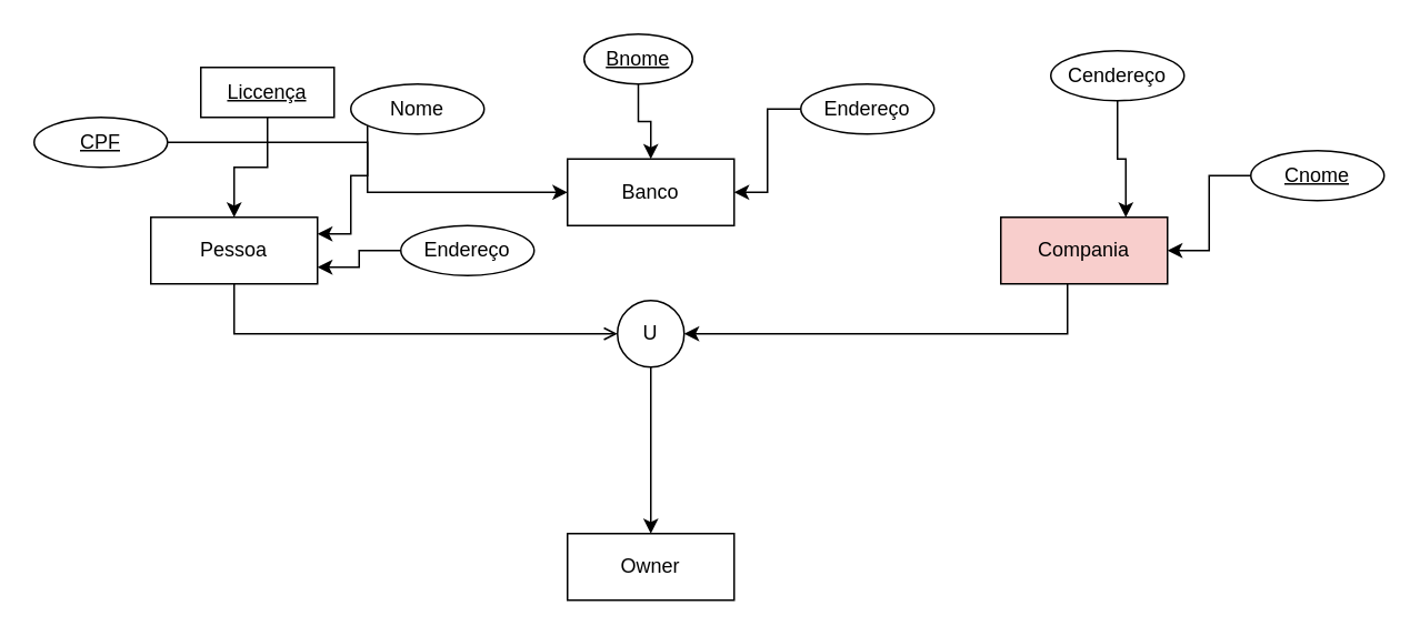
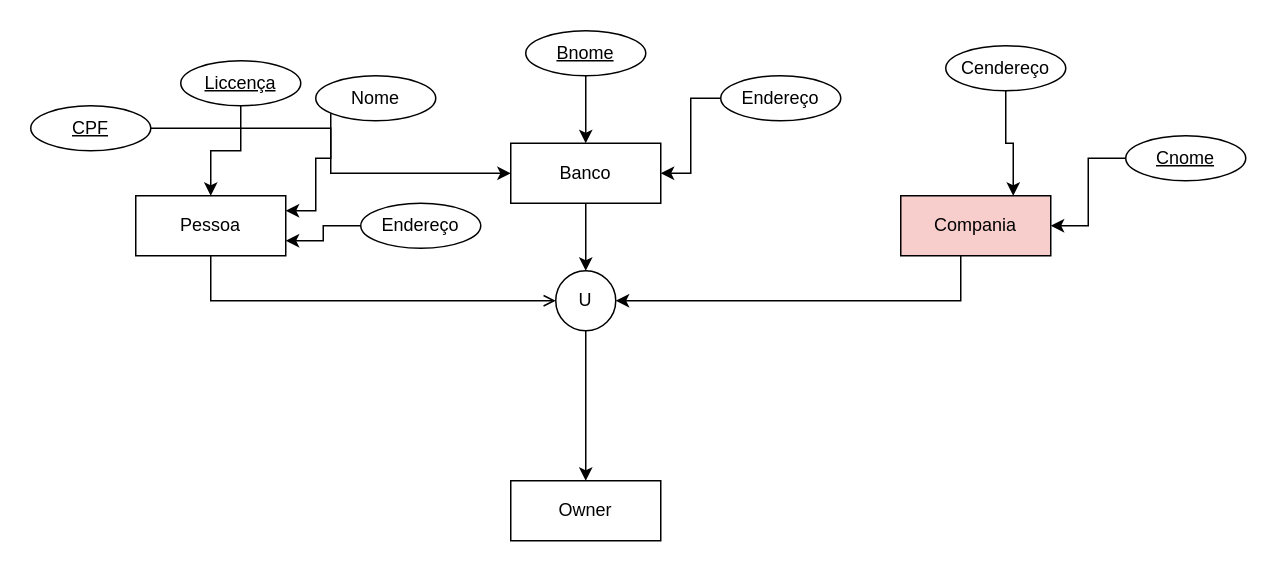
  <mxCell id="0" />
  <mxCell id="1" parent="0" />
  <mxCell id="2" style="edgeStyle=orthogonalEdgeStyle;rounded=0;orthogonalLoop=1;jettySize=auto;html=1;endArrow=open;" edge="1" parent="1" source="3" target="9"><mxGeometry relative="1" as="geometry"><Array as="points"><mxPoint x="140" y="200" /></Array></mxGeometry></mxCell>
  <mxCell id="3" value="Pessoa" style="whiteSpace=wrap;html=1;align=center;" vertex="1" parent="1"><mxGeometry x="90" y="130" width="100" height="40" as="geometry" /></mxCell>
+ <mxCell id="4" style="edgeStyle=orthogonalEdgeStyle;rounded=0;orthogonalLoop=1;jettySize=auto;html=1;" edge="1" parent="1" source="5" target="9"><mxGeometry relative="1" as="geometry"><Array as="points"><mxPoint x="390" y="130" /><mxPoint x="390" y="130" /></Array></mxGeometry></mxCell>
  <mxCell id="5" value="Banco" style="whiteSpace=wrap;html=1;align=center;" vertex="1" parent="1"><mxGeometry x="340" y="95" width="100" height="40" as="geometry" /></mxCell>
  <mxCell id="6" style="edgeStyle=orthogonalEdgeStyle;rounded=0;orthogonalLoop=1;jettySize=auto;html=1;entryX=1;entryY=0.5;entryDx=0;entryDy=0;" edge="1" parent="1" source="7" target="9"><mxGeometry relative="1" as="geometry"><Array as="points"><mxPoint x="640" y="200" /></Array></mxGeometry></mxCell>
  <mxCell id="7" value="Compania" style="whiteSpace=wrap;html=1;align=center;fillColor=#f8cecc;" vertex="1" parent="1"><mxGeometry x="600" y="130" width="100" height="40" as="geometry" /></mxCell>
  <mxCell id="8" style="edgeStyle=orthogonalEdgeStyle;rounded=0;orthogonalLoop=1;jettySize=auto;html=1;entryX=0.5;entryY=0;entryDx=0;entryDy=0;" edge="1" parent="1" source="9" target="10"><mxGeometry relative="1" as="geometry" /></mxCell>
  <mxCell id="9" value="U" style="ellipse;whiteSpace=wrap;html=1;aspect=fixed;" vertex="1" parent="1"><mxGeometry x="370" y="180" width="40" height="40" as="geometry" /></mxCell>
  <mxCell id="10" value="Owner" style="whiteSpace=wrap;html=1;align=center;" vertex="1" parent="1"><mxGeometry x="340" y="320" width="100" height="40" as="geometry" /></mxCell>
  <mxCell id="11" style="edgeStyle=orthogonalEdgeStyle;rounded=0;orthogonalLoop=1;jettySize=auto;html=1;" edge="1" parent="1" source="12" target="3"><mxGeometry relative="1" as="geometry" /></mxCell>
- <mxCell id="12" value="Liccença" style="whiteSpace=wrap;html=1;align=center;fontStyle=4;rounded=0;" vertex="1" parent="1"><mxGeometry x="120" y="40" width="80" height="30" as="geometry" /></mxCell>
+ <mxCell id="12" value="Liccença" style="ellipse;whiteSpace=wrap;html=1;align=center;fontStyle=4;" vertex="1" parent="1"><mxGeometry x="120" y="40" width="80" height="30" as="geometry" /></mxCell>
  <mxCell id="13" style="edgeStyle=orthogonalEdgeStyle;rounded=0;orthogonalLoop=1;jettySize=auto;html=1;" edge="1" parent="1" source="14" target="5"><mxGeometry relative="1" as="geometry" /></mxCell>
  <mxCell id="14" value="CPF" style="ellipse;whiteSpace=wrap;html=1;align=center;fontStyle=4;" vertex="1" parent="1"><mxGeometry x="20" y="70" width="80" height="30" as="geometry" /></mxCell>
  <mxCell id="15" style="edgeStyle=orthogonalEdgeStyle;rounded=0;orthogonalLoop=1;jettySize=auto;html=1;entryX=1;entryY=0.75;entryDx=0;entryDy=0;" edge="1" parent="1" source="16" target="3"><mxGeometry relative="1" as="geometry" /></mxCell>
  <mxCell id="16" value="Endereço" style="ellipse;whiteSpace=wrap;html=1;align=center;" vertex="1" parent="1"><mxGeometry x="240" y="135" width="80" height="30" as="geometry" /></mxCell>
  <mxCell id="17" style="edgeStyle=orthogonalEdgeStyle;rounded=0;orthogonalLoop=1;jettySize=auto;html=1;entryX=1;entryY=0.25;entryDx=0;entryDy=0;" edge="1" parent="1" source="18" target="3"><mxGeometry relative="1" as="geometry"><Array as="points"><mxPoint x="220" y="105" /><mxPoint x="210" y="105" /><mxPoint x="210" y="140" /></Array></mxGeometry></mxCell>
  <mxCell id="18" value="Nome&lt;br&gt;" style="ellipse;whiteSpace=wrap;html=1;align=center;" vertex="1" parent="1"><mxGeometry x="210" y="50" width="80" height="30" as="geometry" /></mxCell>
  <mxCell id="19" style="edgeStyle=orthogonalEdgeStyle;rounded=0;orthogonalLoop=1;jettySize=auto;html=1;entryX=1;entryY=0.5;entryDx=0;entryDy=0;" edge="1" parent="1" source="20" target="5"><mxGeometry relative="1" as="geometry" /></mxCell>
  <mxCell id="20" value="Endereço" style="ellipse;whiteSpace=wrap;html=1;align=center;" vertex="1" parent="1"><mxGeometry x="480" y="50" width="80" height="30" as="geometry" /></mxCell>
  <mxCell id="21" style="edgeStyle=orthogonalEdgeStyle;rounded=0;orthogonalLoop=1;jettySize=auto;html=1;entryX=0.5;entryY=0;entryDx=0;entryDy=0;" edge="1" parent="1" source="22" target="5"><mxGeometry relative="1" as="geometry" /></mxCell>
- <mxCell id="22" value="Bnome" style="ellipse;whiteSpace=wrap;html=1;align=center;fontStyle=4;" vertex="1" parent="1"><mxGeometry x="350" y="20" width="65" height="30" as="geometry" /></mxCell>
+ <mxCell id="22" value="Bnome" style="ellipse;whiteSpace=wrap;html=1;align=center;fontStyle=4;" vertex="1" parent="1"><mxGeometry x="350" width="80" height="30" as="geometry" y="20" /></mxCell>
  <mxCell id="23" style="edgeStyle=orthogonalEdgeStyle;rounded=0;orthogonalLoop=1;jettySize=auto;html=1;entryX=1;entryY=0.5;entryDx=0;entryDy=0;" edge="1" parent="1" source="24" target="7"><mxGeometry relative="1" as="geometry" /></mxCell>
  <mxCell id="24" value="Cnome" style="ellipse;whiteSpace=wrap;html=1;align=center;fontStyle=4;" vertex="1" parent="1"><mxGeometry x="750" y="90" width="80" height="30" as="geometry" /></mxCell>
  <mxCell id="25" style="edgeStyle=orthogonalEdgeStyle;rounded=0;orthogonalLoop=1;jettySize=auto;html=1;entryX=0.75;entryY=0;entryDx=0;entryDy=0;" edge="1" parent="1" source="26" target="7"><mxGeometry relative="1" as="geometry" /></mxCell>
  <mxCell id="26" value="Cendereço" style="ellipse;whiteSpace=wrap;html=1;align=center;" vertex="1" parent="1"><mxGeometry x="630" y="30" width="80" height="30" as="geometry" /></mxCell>
